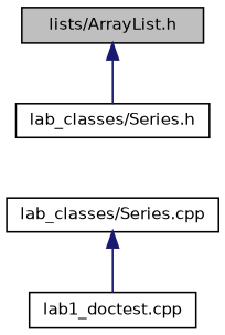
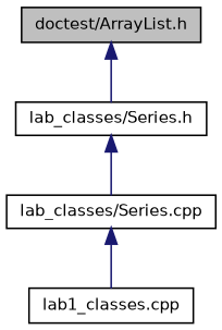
  digraph {
    node [color=black fillcolor=white fontname=Helvetica fontsize=10 shape=record style=filled]
    edge [color=midnightblue dir=back fontname=Helvetica fontsize=10 labelfontname=Helvetica labelfontsize=10 style=solid]
-   n1 [fillcolor=grey75 fontcolor=black height=0.2 label="lists/ArrayList.h" width=0.4]
+   n1 [fillcolor=grey75 fontcolor=black height=0.2 label="doctest/ArrayList.h" width=0.4]
    n2 [height=0.2 label="lab_classes/Series.h" width=0.4]
-   n3 [height=0.2 label="lab1_doctest.cpp" width=0.4]
+   n3 [height=0.2 label="lab1_classes.cpp" width=0.4]
    n4 [height=0.2 label="lab_classes/Series.cpp" width=0.4]
    n1 -> n2
+   n2 -> n4
    n4 -> n3
  }
